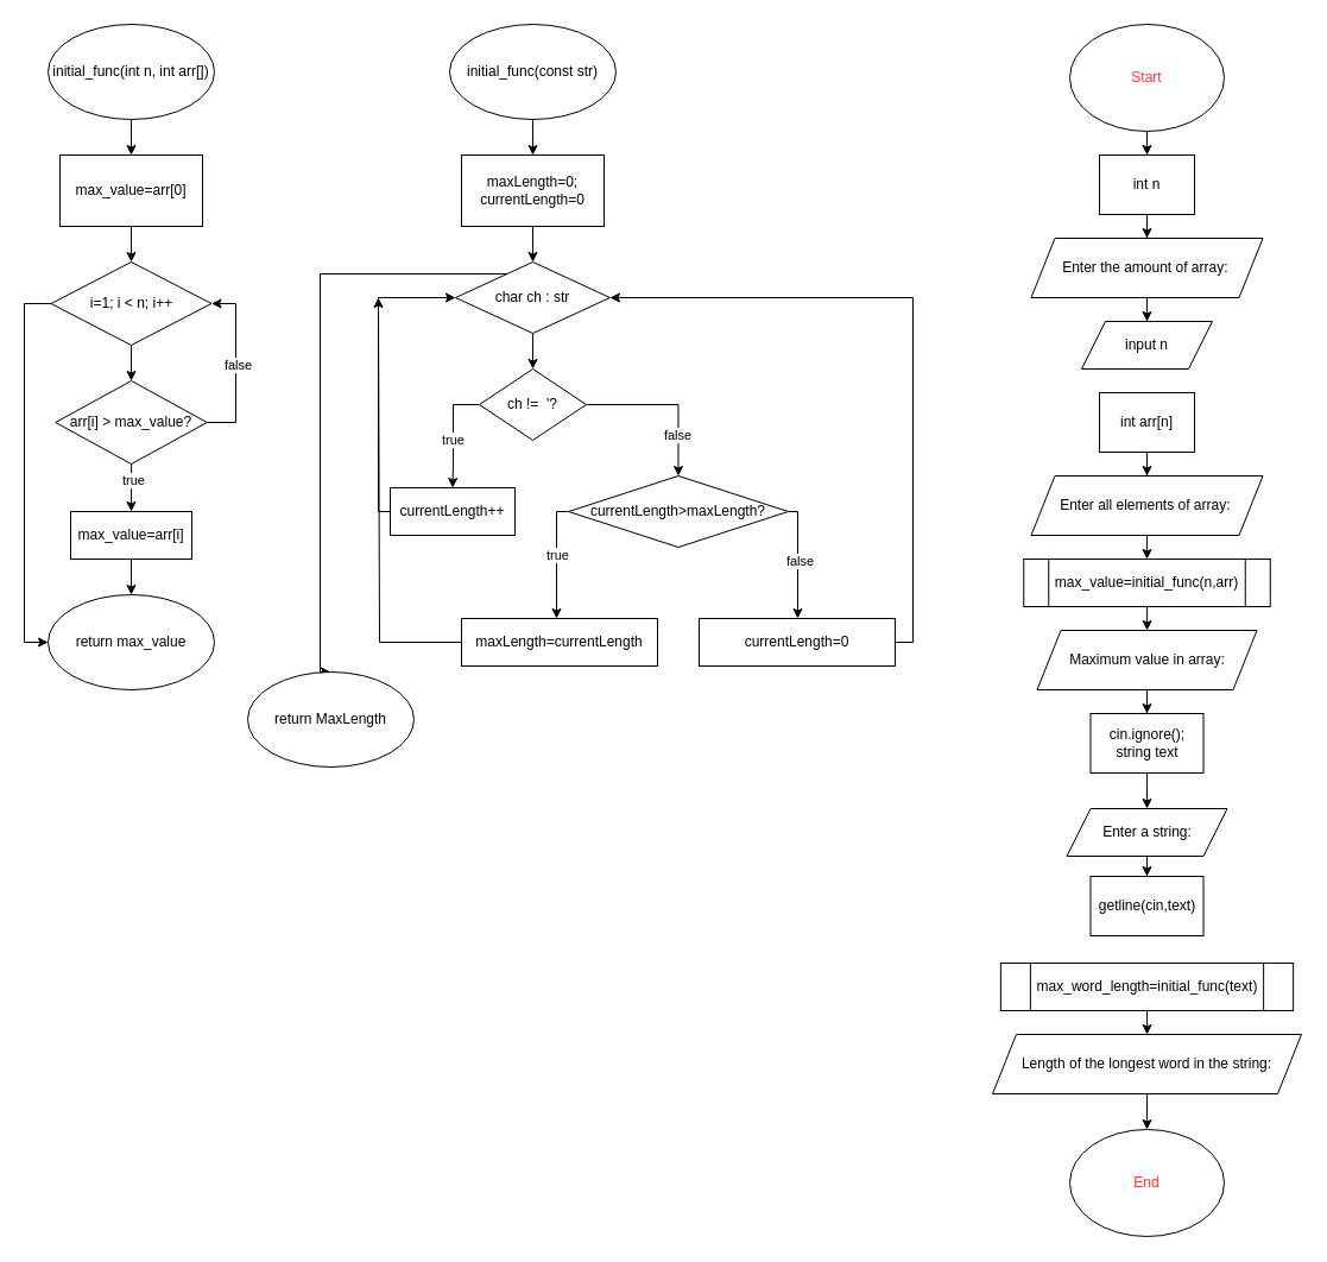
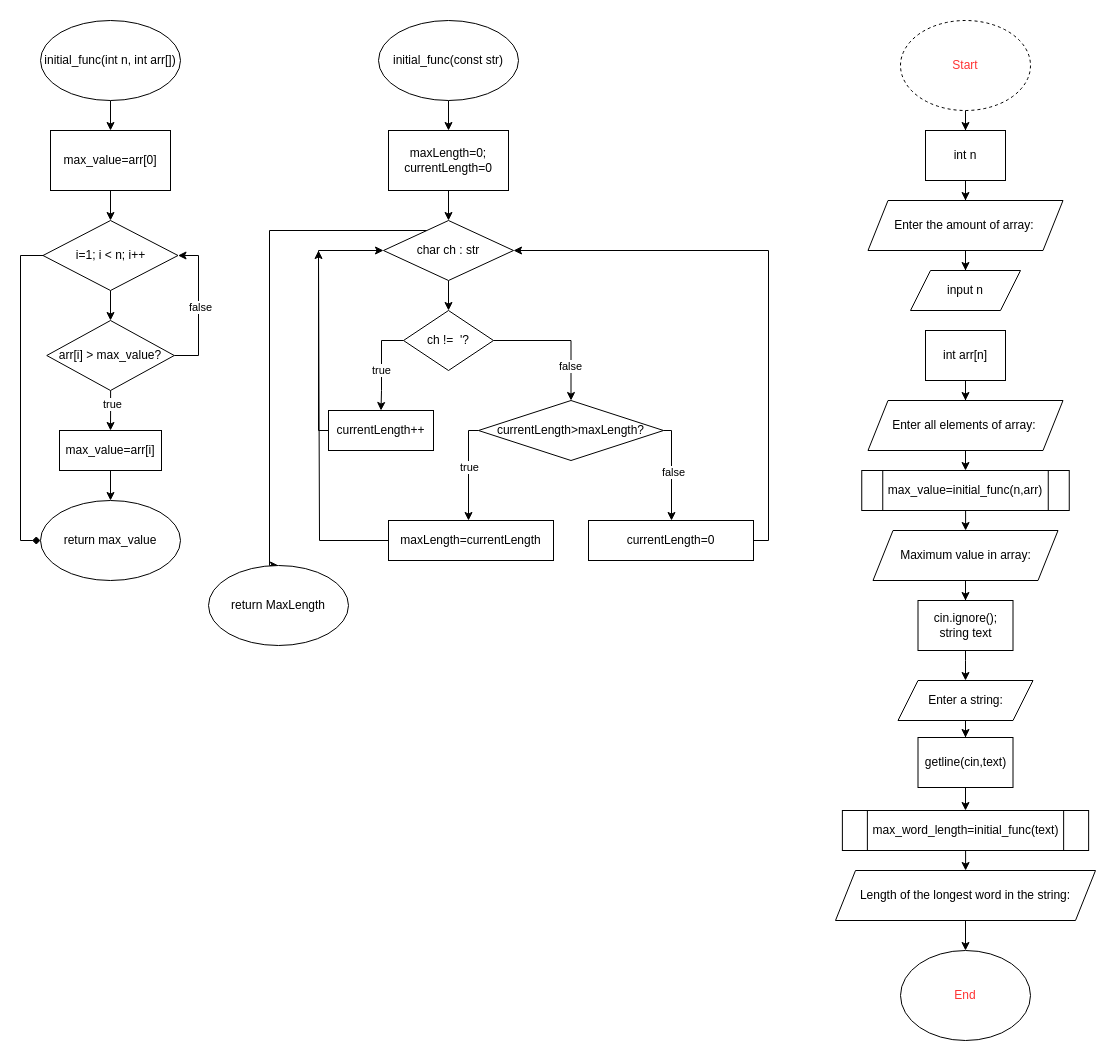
  <mxCell id="0" />
  <mxCell id="1" parent="0" />
  <mxCell id="2" value="" style="group" vertex="1" connectable="0" parent="1"><mxGeometry x="20" y="20" width="178" height="560" as="geometry" /></mxCell>
  <mxCell id="3" style="edgeStyle=orthogonalEdgeStyle;rounded=0;orthogonalLoop=1;jettySize=auto;html=1;entryX=0.5;entryY=0;entryDx=0;entryDy=0;" edge="1" parent="2" source="4" target="6"><mxGeometry relative="1" as="geometry" /></mxCell>
  <mxCell id="4" value="initial_func(int n, int arr[])" style="ellipse;whiteSpace=wrap;html=1;" vertex="1" parent="2"><mxGeometry x="20" width="140" height="80" as="geometry" /></mxCell>
  <mxCell id="5" style="edgeStyle=orthogonalEdgeStyle;rounded=0;orthogonalLoop=1;jettySize=auto;html=1;entryX=0.5;entryY=0;entryDx=0;entryDy=0;" edge="1" parent="2" source="6" target="9"><mxGeometry relative="1" as="geometry" /></mxCell>
  <mxCell id="6" value="max_value=arr[0]" style="rounded=0;whiteSpace=wrap;html=1;" vertex="1" parent="2"><mxGeometry x="30" y="110" width="120" height="60" as="geometry" /></mxCell>
  <mxCell id="7" style="edgeStyle=orthogonalEdgeStyle;rounded=0;orthogonalLoop=1;jettySize=auto;html=1;entryX=0.5;entryY=0;entryDx=0;entryDy=0;" edge="1" parent="2" source="9" target="14"><mxGeometry relative="1" as="geometry" /></mxCell>
- <mxCell id="8" style="edgeStyle=orthogonalEdgeStyle;rounded=0;orthogonalLoop=1;jettySize=auto;html=1;entryX=0;entryY=0.5;entryDx=0;entryDy=0;" edge="1" parent="2" source="9" target="17"><mxGeometry relative="1" as="geometry"><Array as="points"><mxPoint y="235" /><mxPoint y="520" /></Array></mxGeometry></mxCell>
+ <mxCell id="8" style="edgeStyle=orthogonalEdgeStyle;rounded=0;orthogonalLoop=1;jettySize=auto;html=1;entryX=0;entryY=0.5;entryDx=0;entryDy=0;endArrow=diamond;" edge="1" parent="2" source="9" target="17"><mxGeometry relative="1" as="geometry"><Array as="points"><mxPoint y="235" /><mxPoint y="520" /></Array></mxGeometry></mxCell>
  <mxCell id="9" value="i=1; i &amp;lt; n; i++" style="rhombus;whiteSpace=wrap;html=1;" vertex="1" parent="2"><mxGeometry x="22.5" y="200" width="135" height="70" as="geometry" /></mxCell>
  <mxCell id="10" style="edgeStyle=orthogonalEdgeStyle;rounded=0;orthogonalLoop=1;jettySize=auto;html=1;" edge="1" parent="2" source="14" target="16"><mxGeometry relative="1" as="geometry" /></mxCell>
  <mxCell id="11" value="true" style="edgeLabel;html=1;align=center;verticalAlign=middle;resizable=0;points=[];" vertex="1" connectable="0" parent="10"><mxGeometry x="-0.3" y="1" relative="1" as="geometry"><mxPoint as="offset" /></mxGeometry></mxCell>
  <mxCell id="12" style="edgeStyle=orthogonalEdgeStyle;rounded=0;orthogonalLoop=1;jettySize=auto;html=1;entryX=1;entryY=0.5;entryDx=0;entryDy=0;" edge="1" parent="2" source="14" target="9"><mxGeometry relative="1" as="geometry"><Array as="points"><mxPoint x="178" y="335" /><mxPoint x="178" y="235" /></Array></mxGeometry></mxCell>
  <mxCell id="13" value="false" style="edgeLabel;html=1;align=center;verticalAlign=middle;resizable=0;points=[];" vertex="1" connectable="0" parent="12"><mxGeometry x="0.012" y="-1" relative="1" as="geometry"><mxPoint as="offset" /></mxGeometry></mxCell>
  <mxCell id="14" value="arr[i] &amp;gt; max_value?" style="rhombus;whiteSpace=wrap;html=1;" vertex="1" parent="2"><mxGeometry x="26.25" y="300" width="127.5" height="70" as="geometry" /></mxCell>
  <mxCell id="15" style="edgeStyle=orthogonalEdgeStyle;rounded=0;orthogonalLoop=1;jettySize=auto;html=1;entryX=0.5;entryY=0;entryDx=0;entryDy=0;" edge="1" parent="2" source="16" target="17"><mxGeometry relative="1" as="geometry" /></mxCell>
  <mxCell id="16" value="max_value=arr[i]" style="rounded=0;whiteSpace=wrap;html=1;" vertex="1" parent="2"><mxGeometry x="39" y="410" width="102" height="40" as="geometry" /></mxCell>
  <mxCell id="17" value="return max_value" style="ellipse;whiteSpace=wrap;html=1;" vertex="1" parent="2"><mxGeometry x="20" y="480" width="140" height="80" as="geometry" /></mxCell>
  <mxCell id="18" value="" style="group" vertex="1" connectable="0" parent="1"><mxGeometry x="198" y="20" width="570" height="630" as="geometry" /></mxCell>
  <mxCell id="19" style="edgeStyle=orthogonalEdgeStyle;rounded=0;orthogonalLoop=1;jettySize=auto;html=1;entryX=0.5;entryY=0;entryDx=0;entryDy=0;" edge="1" parent="18" source="20" target="22"><mxGeometry relative="1" as="geometry" /></mxCell>
  <mxCell id="20" value="initial_func(const str)" style="ellipse;whiteSpace=wrap;html=1;" vertex="1" parent="18"><mxGeometry x="180" width="140" height="80" as="geometry" /></mxCell>
  <mxCell id="21" style="edgeStyle=orthogonalEdgeStyle;rounded=0;orthogonalLoop=1;jettySize=auto;html=1;entryX=0.5;entryY=0;entryDx=0;entryDy=0;" edge="1" parent="18" source="22" target="25"><mxGeometry relative="1" as="geometry" /></mxCell>
  <mxCell id="22" value="maxLength=0;&lt;div&gt;currentLength=0&lt;/div&gt;" style="rounded=0;whiteSpace=wrap;html=1;" vertex="1" parent="18"><mxGeometry x="190" y="110" width="120" height="60" as="geometry" /></mxCell>
  <mxCell id="23" style="edgeStyle=orthogonalEdgeStyle;rounded=0;orthogonalLoop=1;jettySize=auto;html=1;" edge="1" parent="18" source="25" target="30"><mxGeometry relative="1" as="geometry" /></mxCell>
  <mxCell id="24" style="edgeStyle=orthogonalEdgeStyle;rounded=0;orthogonalLoop=1;jettySize=auto;html=1;entryX=0.5;entryY=0;entryDx=0;entryDy=0;" edge="1" parent="18" source="25" target="42"><mxGeometry relative="1" as="geometry"><mxPoint x="70" y="560" as="targetPoint" /><Array as="points"><mxPoint x="71" y="210" /></Array></mxGeometry></mxCell>
  <mxCell id="25" value="char ch : str" style="rhombus;whiteSpace=wrap;html=1;" vertex="1" parent="18"><mxGeometry x="185" y="200" width="130" height="60" as="geometry" /></mxCell>
  <mxCell id="26" style="edgeStyle=orthogonalEdgeStyle;rounded=0;orthogonalLoop=1;jettySize=auto;html=1;entryX=0.5;entryY=0;entryDx=0;entryDy=0;" edge="1" parent="18" source="30" target="32"><mxGeometry relative="1" as="geometry"><Array as="points"><mxPoint x="183" y="320" /><mxPoint x="183" y="370" /></Array></mxGeometry></mxCell>
  <mxCell id="27" value="true" style="edgeLabel;html=1;align=center;verticalAlign=middle;resizable=0;points=[];" vertex="1" connectable="0" parent="26"><mxGeometry x="0.109" y="-1" relative="1" as="geometry"><mxPoint as="offset" /></mxGeometry></mxCell>
  <mxCell id="28" style="edgeStyle=orthogonalEdgeStyle;rounded=0;orthogonalLoop=1;jettySize=auto;html=1;entryX=0.5;entryY=0;entryDx=0;entryDy=0;" edge="1" parent="18" source="30" target="37"><mxGeometry relative="1" as="geometry"><Array as="points"><mxPoint x="373" y="320" /></Array></mxGeometry></mxCell>
  <mxCell id="29" value="false" style="edgeLabel;html=1;align=center;verticalAlign=middle;resizable=0;points=[];" vertex="1" connectable="0" parent="28"><mxGeometry x="0.505" y="-1" relative="1" as="geometry"><mxPoint as="offset" /></mxGeometry></mxCell>
  <mxCell id="30" value="ch !=&amp;nbsp; '?" style="rhombus;whiteSpace=wrap;html=1;" vertex="1" parent="18"><mxGeometry x="205" y="290" width="90" height="60" as="geometry" /></mxCell>
  <mxCell id="31" style="edgeStyle=orthogonalEdgeStyle;rounded=0;orthogonalLoop=1;jettySize=auto;html=1;entryX=0;entryY=0.5;entryDx=0;entryDy=0;" edge="1" parent="18" source="32" target="25"><mxGeometry relative="1" as="geometry"><Array as="points"><mxPoint x="120" y="410" /><mxPoint x="120" y="230" /></Array></mxGeometry></mxCell>
  <mxCell id="32" value="currentLength++" style="rounded=0;whiteSpace=wrap;html=1;" vertex="1" parent="18"><mxGeometry x="130" y="390" width="105" height="40" as="geometry" /></mxCell>
  <mxCell id="33" style="edgeStyle=orthogonalEdgeStyle;rounded=0;orthogonalLoop=1;jettySize=auto;html=1;" edge="1" parent="18" source="37" target="39"><mxGeometry relative="1" as="geometry"><Array as="points"><mxPoint x="270" y="410" /></Array></mxGeometry></mxCell>
  <mxCell id="34" value="true" style="edgeLabel;html=1;align=center;verticalAlign=middle;resizable=0;points=[];" vertex="1" connectable="0" parent="33"><mxGeometry x="-0.08" relative="1" as="geometry"><mxPoint as="offset" /></mxGeometry></mxCell>
  <mxCell id="35" style="edgeStyle=orthogonalEdgeStyle;rounded=0;orthogonalLoop=1;jettySize=auto;html=1;" edge="1" parent="18" source="37" target="41"><mxGeometry relative="1" as="geometry"><Array as="points"><mxPoint x="473" y="410" /></Array></mxGeometry></mxCell>
  <mxCell id="36" value="false" style="edgeLabel;html=1;align=center;verticalAlign=middle;resizable=0;points=[];" vertex="1" connectable="0" parent="35"><mxGeometry y="1" relative="1" as="geometry"><mxPoint as="offset" /></mxGeometry></mxCell>
  <mxCell id="37" value="currentLength&amp;gt;maxLength?" style="rhombus;whiteSpace=wrap;html=1;" vertex="1" parent="18"><mxGeometry x="280" y="380" width="185" height="60" as="geometry" /></mxCell>
  <mxCell id="38" style="edgeStyle=orthogonalEdgeStyle;rounded=0;orthogonalLoop=1;jettySize=auto;html=1;" edge="1" parent="18" source="39"><mxGeometry relative="1" as="geometry"><mxPoint x="120" y="230" as="targetPoint" /><Array as="points"><mxPoint x="121" y="520" /></Array></mxGeometry></mxCell>
  <mxCell id="39" value="maxLength=currentLength" style="rounded=0;whiteSpace=wrap;html=1;" vertex="1" parent="18"><mxGeometry x="190" y="500" width="165" height="40" as="geometry" /></mxCell>
  <mxCell id="40" style="edgeStyle=orthogonalEdgeStyle;rounded=0;orthogonalLoop=1;jettySize=auto;html=1;entryX=1;entryY=0.5;entryDx=0;entryDy=0;" edge="1" parent="18" source="41" target="25"><mxGeometry relative="1" as="geometry"><Array as="points"><mxPoint x="570" y="520" /><mxPoint x="570" y="230" /></Array></mxGeometry></mxCell>
  <mxCell id="41" value="currentLength=0" style="rounded=0;whiteSpace=wrap;html=1;" vertex="1" parent="18"><mxGeometry x="390" y="500" width="165" height="40" as="geometry" /></mxCell>
  <mxCell id="42" value="return MaxLength" style="ellipse;whiteSpace=wrap;html=1;" vertex="1" parent="18"><mxGeometry x="10" y="545" width="140" height="80" as="geometry" /></mxCell>
  <mxCell id="43" style="edgeStyle=orthogonalEdgeStyle;rounded=0;orthogonalLoop=1;jettySize=auto;html=1;" edge="1" parent="1" source="44" target="46"><mxGeometry relative="1" as="geometry" /></mxCell>
- <mxCell id="44" value="&lt;font color=&quot;#ff3333&quot;&gt;Start&lt;/font&gt;" style="ellipse;whiteSpace=wrap;html=1;" vertex="1" parent="1"><mxGeometry x="900" y="20" width="130" height="90" as="geometry" /></mxCell>
+ <mxCell id="44" value="&lt;font color=&quot;#ff3333&quot;&gt;Start&lt;/font&gt;" style="ellipse;whiteSpace=wrap;html=1;dashed=1;" vertex="1" parent="1"><mxGeometry x="900" y="20" width="130" height="90" as="geometry" /></mxCell>
  <mxCell id="45" style="edgeStyle=orthogonalEdgeStyle;rounded=0;orthogonalLoop=1;jettySize=auto;html=1;" edge="1" parent="1" source="46" target="48"><mxGeometry relative="1" as="geometry" /></mxCell>
  <mxCell id="46" value="int n" style="rounded=0;whiteSpace=wrap;html=1;" vertex="1" parent="1"><mxGeometry x="925" y="130" width="80" height="50" as="geometry" /></mxCell>
  <mxCell id="47" style="edgeStyle=orthogonalEdgeStyle;rounded=0;orthogonalLoop=1;jettySize=auto;html=1;entryX=0.5;entryY=0;entryDx=0;entryDy=0;" edge="1" parent="1" source="48" target="49"><mxGeometry relative="1" as="geometry" /></mxCell>
  <mxCell id="48" value="Enter the amount of array:&amp;nbsp;" style="shape=parallelogram;perimeter=parallelogramPerimeter;whiteSpace=wrap;html=1;fixedSize=1;" vertex="1" parent="1"><mxGeometry x="867.5" y="200" width="195" height="50" as="geometry" /></mxCell>
  <mxCell id="49" value="input n" style="shape=parallelogram;perimeter=parallelogramPerimeter;whiteSpace=wrap;html=1;fixedSize=1;" vertex="1" parent="1"><mxGeometry x="910" y="270" width="110" height="40" as="geometry" /></mxCell>
  <mxCell id="50" style="edgeStyle=orthogonalEdgeStyle;rounded=0;orthogonalLoop=1;jettySize=auto;html=1;entryX=0.5;entryY=0;entryDx=0;entryDy=0;" edge="1" parent="1" source="51" target="53"><mxGeometry relative="1" as="geometry" /></mxCell>
  <mxCell id="51" value="int arr[n]" style="rounded=0;whiteSpace=wrap;html=1;" vertex="1" parent="1"><mxGeometry x="925" y="330" width="80" height="50" as="geometry" /></mxCell>
  <mxCell id="52" style="edgeStyle=orthogonalEdgeStyle;rounded=0;orthogonalLoop=1;jettySize=auto;html=1;" edge="1" parent="1" source="53" target="55"><mxGeometry relative="1" as="geometry" /></mxCell>
  <mxCell id="53" value="Enter all elements of array:&amp;nbsp;" style="shape=parallelogram;perimeter=parallelogramPerimeter;whiteSpace=wrap;html=1;fixedSize=1;" vertex="1" parent="1"><mxGeometry x="867.5" y="400" width="195" height="50" as="geometry" /></mxCell>
  <mxCell id="54" style="edgeStyle=orthogonalEdgeStyle;rounded=0;orthogonalLoop=1;jettySize=auto;html=1;" edge="1" parent="1" source="55"><mxGeometry relative="1" as="geometry"><mxPoint x="965.059" y="530" as="targetPoint" /></mxGeometry></mxCell>
  <mxCell id="55" value="max_value=initial_func(n,arr)" style="shape=process;whiteSpace=wrap;html=1;backgroundOutline=1;" vertex="1" parent="1"><mxGeometry x="861.25" y="470" width="207.5" height="40" as="geometry" /></mxCell>
  <mxCell id="56" style="edgeStyle=orthogonalEdgeStyle;rounded=0;orthogonalLoop=1;jettySize=auto;html=1;exitX=0.5;exitY=1;exitDx=0;exitDy=0;" edge="1" parent="1" source="67" target="58"><mxGeometry relative="1" as="geometry"><mxPoint x="970" y="610" as="sourcePoint" /><Array as="points"><mxPoint x="965" y="660" /><mxPoint x="965" y="660" /></Array></mxGeometry></mxCell>
  <mxCell id="57" style="edgeStyle=orthogonalEdgeStyle;rounded=0;orthogonalLoop=1;jettySize=auto;html=1;" edge="1" parent="1" source="58" target="60"><mxGeometry relative="1" as="geometry" /></mxCell>
  <mxCell id="58" value="Enter a string:" style="shape=parallelogram;perimeter=parallelogramPerimeter;whiteSpace=wrap;html=1;fixedSize=1;" vertex="1" parent="1"><mxGeometry x="897.5" y="680" width="135" height="40" as="geometry" /></mxCell>
+ <mxCell id="59" style="edgeStyle=orthogonalEdgeStyle;rounded=0;orthogonalLoop=1;jettySize=auto;html=1;entryX=0.5;entryY=0;entryDx=0;entryDy=0;" edge="1" parent="1" source="60" target="62"><mxGeometry relative="1" as="geometry" /></mxCell>
  <mxCell id="60" value="getline(cin,text)" style="rounded=0;whiteSpace=wrap;html=1;" vertex="1" parent="1"><mxGeometry x="917.5" y="737" width="95" height="50" as="geometry" /></mxCell>
  <mxCell id="61" style="edgeStyle=orthogonalEdgeStyle;rounded=0;orthogonalLoop=1;jettySize=auto;html=1;" edge="1" parent="1" source="62" target="64"><mxGeometry relative="1" as="geometry" /></mxCell>
  <mxCell id="62" value="max_word_length=initial_func(text)" style="shape=process;whiteSpace=wrap;html=1;backgroundOutline=1;" vertex="1" parent="1"><mxGeometry x="841.88" y="810" width="246.25" height="40" as="geometry" /></mxCell>
  <mxCell id="63" style="edgeStyle=orthogonalEdgeStyle;rounded=0;orthogonalLoop=1;jettySize=auto;html=1;entryX=0.5;entryY=0;entryDx=0;entryDy=0;" edge="1" parent="1" source="64" target="69"><mxGeometry relative="1" as="geometry" /></mxCell>
  <mxCell id="64" value="Length of the longest word in the string:" style="shape=parallelogram;perimeter=parallelogramPerimeter;whiteSpace=wrap;html=1;fixedSize=1;" vertex="1" parent="1"><mxGeometry x="835" y="870" width="260" height="50" as="geometry" /></mxCell>
  <mxCell id="65" style="edgeStyle=orthogonalEdgeStyle;rounded=0;orthogonalLoop=1;jettySize=auto;html=1;entryX=0.5;entryY=0;entryDx=0;entryDy=0;" edge="1" parent="1" source="66" target="67"><mxGeometry relative="1" as="geometry" /></mxCell>
  <mxCell id="66" value="Maximum value in array:" style="shape=parallelogram;perimeter=parallelogramPerimeter;whiteSpace=wrap;html=1;fixedSize=1;" vertex="1" parent="1"><mxGeometry x="872.5" y="530" width="185" height="50" as="geometry" /></mxCell>
  <mxCell id="67" value="cin.ignore();&lt;div&gt;string text&lt;/div&gt;" style="rounded=0;whiteSpace=wrap;html=1;" vertex="1" parent="1"><mxGeometry x="917.5" y="600" width="95" height="50" as="geometry" /></mxCell>
  <mxCell id="68" style="edgeStyle=orthogonalEdgeStyle;rounded=0;orthogonalLoop=1;jettySize=auto;html=1;exitX=0.5;exitY=1;exitDx=0;exitDy=0;" edge="1" parent="1" source="67" target="67"><mxGeometry relative="1" as="geometry" /></mxCell>
  <mxCell id="69" value="&lt;font color=&quot;#ff3333&quot;&gt;End&lt;/font&gt;" style="ellipse;whiteSpace=wrap;html=1;" vertex="1" parent="1"><mxGeometry x="900" y="950" width="130" height="90" as="geometry" /></mxCell>
